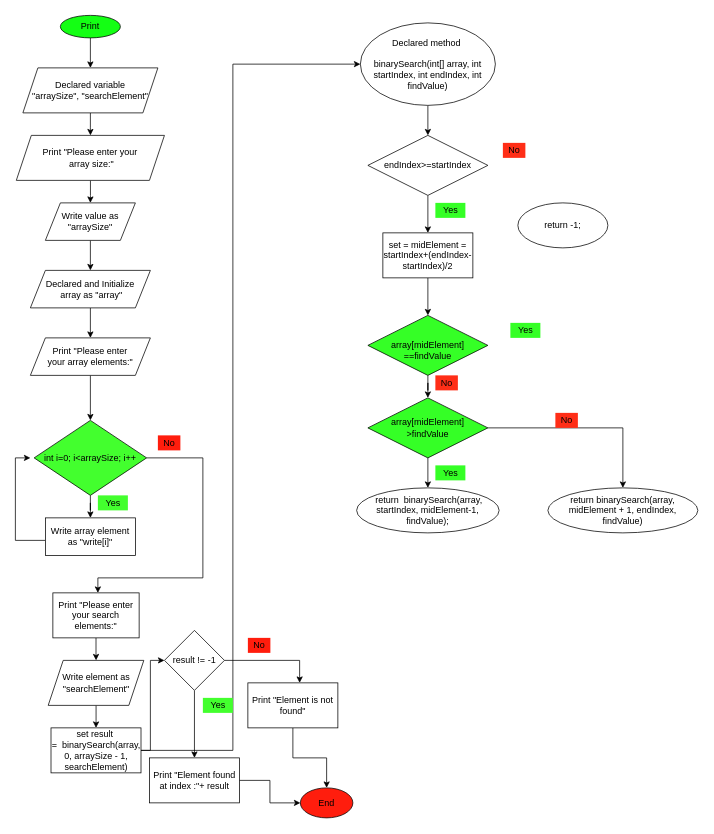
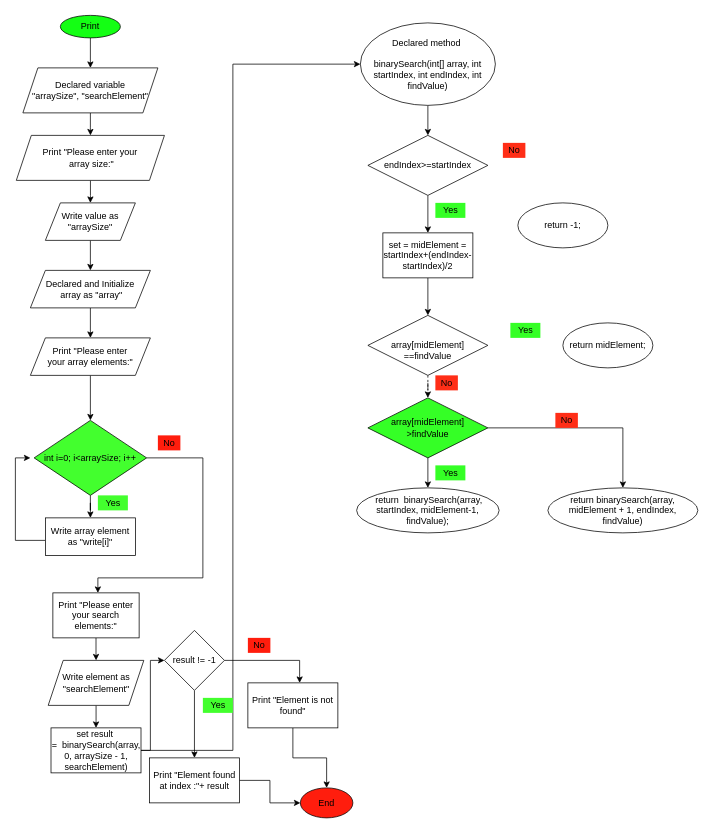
  <mxCell id="0" />
  <mxCell id="1" parent="0" />
  <mxCell id="2" value="" style="edgeStyle=orthogonalEdgeStyle;rounded=0;orthogonalLoop=1;jettySize=auto;html=1;" edge="1" parent="1" source="3" target="5"><mxGeometry relative="1" as="geometry" /></mxCell>
  <mxCell id="3" value="Print" style="ellipse;whiteSpace=wrap;html=1;fillColor=#14FF14;" vertex="1" parent="1"><mxGeometry x="80" y="20" width="80" height="30" as="geometry" /></mxCell>
  <mxCell id="4" value="" style="edgeStyle=orthogonalEdgeStyle;rounded=0;orthogonalLoop=1;jettySize=auto;html=1;" edge="1" parent="1" source="5" target="7"><mxGeometry relative="1" as="geometry" /></mxCell>
  <mxCell id="5" value="Declared variable &lt;br&gt;&quot;arraySize&quot;, &quot;searchElement&quot;" style="shape=parallelogram;perimeter=parallelogramPerimeter;whiteSpace=wrap;html=1;fixedSize=1;fillColor=#FFFFFF;" vertex="1" parent="1"><mxGeometry x="30" y="90" width="180" height="60" as="geometry" /></mxCell>
  <mxCell id="6" value="" style="edgeStyle=orthogonalEdgeStyle;rounded=0;orthogonalLoop=1;jettySize=auto;html=1;" edge="1" parent="1" source="7" target="9"><mxGeometry relative="1" as="geometry" /></mxCell>
  <mxCell id="7" value="Print &quot;Please enter your&lt;br&gt;&amp;nbsp;array size:&quot;" style="shape=parallelogram;perimeter=parallelogramPerimeter;whiteSpace=wrap;html=1;fixedSize=1;fillColor=#FFFFFF;" vertex="1" parent="1"><mxGeometry x="21.25" y="180" width="197.5" height="60" as="geometry" /></mxCell>
  <mxCell id="8" value="" style="edgeStyle=orthogonalEdgeStyle;rounded=0;orthogonalLoop=1;jettySize=auto;html=1;" edge="1" parent="1" source="9" target="11"><mxGeometry relative="1" as="geometry" /></mxCell>
  <mxCell id="9" value="Write value as &quot;arraySize&quot;" style="shape=parallelogram;perimeter=parallelogramPerimeter;whiteSpace=wrap;html=1;fixedSize=1;fillColor=#FFFFFF;" vertex="1" parent="1"><mxGeometry x="60" y="270" width="120" height="50" as="geometry" /></mxCell>
  <mxCell id="10" value="" style="edgeStyle=orthogonalEdgeStyle;rounded=0;orthogonalLoop=1;jettySize=auto;html=1;" edge="1" parent="1" source="11" target="13"><mxGeometry relative="1" as="geometry" /></mxCell>
  <mxCell id="11" value="Declared and Initialize&lt;br&gt;&amp;nbsp;array as &quot;array&quot;" style="shape=parallelogram;perimeter=parallelogramPerimeter;whiteSpace=wrap;html=1;fixedSize=1;fillColor=#FFFFFF;" vertex="1" parent="1"><mxGeometry x="40" y="360" width="160" height="50" as="geometry" /></mxCell>
  <mxCell id="12" value="" style="edgeStyle=orthogonalEdgeStyle;rounded=0;orthogonalLoop=1;jettySize=auto;html=1;" edge="1" parent="1" source="13" target="16"><mxGeometry relative="1" as="geometry" /></mxCell>
  <mxCell id="13" value="Print &quot;Please enter &lt;br&gt;your array elements:&quot;" style="shape=parallelogram;perimeter=parallelogramPerimeter;whiteSpace=wrap;html=1;fixedSize=1;fillColor=#FFFFFF;" vertex="1" parent="1"><mxGeometry x="40" y="450" width="160" height="50" as="geometry" /></mxCell>
  <mxCell id="14" value="" style="edgeStyle=orthogonalEdgeStyle;rounded=0;orthogonalLoop=1;jettySize=auto;html=1;" edge="1" parent="1" source="16" target="18"><mxGeometry relative="1" as="geometry" /></mxCell>
  <mxCell id="15" value="" style="edgeStyle=orthogonalEdgeStyle;rounded=0;orthogonalLoop=1;jettySize=auto;html=1;" edge="1" parent="1" source="16" target="21"><mxGeometry relative="1" as="geometry"><Array as="points"><mxPoint x="270" y="610" /><mxPoint x="270" y="770" /><mxPoint x="130" y="770" /></Array></mxGeometry></mxCell>
  <mxCell id="16" value="int i=0; i&amp;lt;arraySize; i++" style="rhombus;whiteSpace=wrap;html=1;fillColor=#43ff2e;" vertex="1" parent="1"><mxGeometry x="45" y="560" width="150" height="100" as="geometry" /></mxCell>
  <mxCell id="17" style="edgeStyle=orthogonalEdgeStyle;rounded=0;orthogonalLoop=1;jettySize=auto;html=1;" edge="1" parent="1" source="18"><mxGeometry relative="1" as="geometry"><mxPoint x="40" y="610" as="targetPoint" /><Array as="points"><mxPoint x="20" y="720" /><mxPoint x="20" y="610" /></Array></mxGeometry></mxCell>
  <mxCell id="18" value="Write array element as &quot;write[i]&quot;" style="whiteSpace=wrap;html=1;fillColor=#FFFFFF;" vertex="1" parent="1"><mxGeometry x="60" y="690" width="120" height="50" as="geometry" /></mxCell>
  <mxCell id="19" value="Yes" style="text;html=1;align=center;verticalAlign=middle;resizable=0;points=[];autosize=1;strokeColor=none;fillColor=#43FF2E;" vertex="1" parent="1"><mxGeometry x="130" y="660" width="40" height="20" as="geometry" /></mxCell>
  <mxCell id="20" value="" style="edgeStyle=orthogonalEdgeStyle;rounded=0;orthogonalLoop=1;jettySize=auto;html=1;" edge="1" parent="1" source="21" target="23"><mxGeometry relative="1" as="geometry" /></mxCell>
  <mxCell id="21" value="&lt;span&gt;Print &quot;Please enter&lt;/span&gt;&lt;br&gt;&lt;span&gt;your search elements:&quot;&lt;/span&gt;" style="whiteSpace=wrap;html=1;fillColor=#FFFFFF;" vertex="1" parent="1"><mxGeometry x="70" y="790" width="115" height="60" as="geometry" /></mxCell>
  <mxCell id="22" value="" style="edgeStyle=orthogonalEdgeStyle;rounded=0;orthogonalLoop=1;jettySize=auto;html=1;" edge="1" parent="1" source="23" target="26"><mxGeometry relative="1" as="geometry" /></mxCell>
  <mxCell id="23" value="Write element as &quot;searchElement&quot;" style="shape=parallelogram;perimeter=parallelogramPerimeter;whiteSpace=wrap;html=1;fixedSize=1;fillColor=#FFFFFF;" vertex="1" parent="1"><mxGeometry x="63.75" y="880" width="127.5" height="60" as="geometry" /></mxCell>
  <mxCell id="24" value="" style="edgeStyle=orthogonalEdgeStyle;rounded=0;orthogonalLoop=1;jettySize=auto;html=1;" edge="1" parent="1" source="26" target="29"><mxGeometry relative="1" as="geometry"><Array as="points"><mxPoint x="200" y="1000" /><mxPoint x="200" y="880" /></Array></mxGeometry></mxCell>
  <mxCell id="25" style="edgeStyle=orthogonalEdgeStyle;rounded=0;orthogonalLoop=1;jettySize=auto;html=1;entryX=0;entryY=0.5;entryDx=0;entryDy=0;" edge="1" parent="1" source="26" target="39"><mxGeometry relative="1" as="geometry"><Array as="points"><mxPoint x="310" y="1000" /><mxPoint x="310" y="85" /></Array></mxGeometry></mxCell>
  <mxCell id="26" value="set result&amp;nbsp; =&amp;nbsp;&amp;nbsp;binarySearch(array, 0, arraySize - 1, searchElement)" style="whiteSpace=wrap;html=1;fillColor=#FFFFFF;" vertex="1" parent="1"><mxGeometry x="67.5" y="970" width="120" height="60" as="geometry" /></mxCell>
  <mxCell id="27" value="" style="edgeStyle=orthogonalEdgeStyle;rounded=0;orthogonalLoop=1;jettySize=auto;html=1;" edge="1" parent="1" source="29" target="31"><mxGeometry relative="1" as="geometry" /></mxCell>
  <mxCell id="28" style="edgeStyle=orthogonalEdgeStyle;rounded=0;orthogonalLoop=1;jettySize=auto;html=1;exitX=1;exitY=0.5;exitDx=0;exitDy=0;entryX=0.575;entryY=0;entryDx=0;entryDy=0;entryPerimeter=0;" edge="1" parent="1" source="29" target="34"><mxGeometry relative="1" as="geometry"><mxPoint x="400" y="1030" as="targetPoint" /></mxGeometry></mxCell>
  <mxCell id="29" value="result != -1" style="rhombus;whiteSpace=wrap;html=1;fillColor=#FFFFFF;" vertex="1" parent="1"><mxGeometry x="218.75" y="840" width="80" height="80" as="geometry" /></mxCell>
  <mxCell id="30" style="edgeStyle=orthogonalEdgeStyle;rounded=0;orthogonalLoop=1;jettySize=auto;html=1;entryX=0;entryY=0.5;entryDx=0;entryDy=0;" edge="1" parent="1" source="31" target="37"><mxGeometry relative="1" as="geometry" /></mxCell>
  <mxCell id="31" value="Print &quot;Element found at index :&quot;+ result" style="whiteSpace=wrap;html=1;fillColor=#FFFFFF;" vertex="1" parent="1"><mxGeometry x="198.75" y="1010" width="120" height="60" as="geometry" /></mxCell>
  <mxCell id="32" value="Yes" style="text;html=1;align=center;verticalAlign=middle;resizable=0;points=[];autosize=1;strokeColor=none;fillColor=#43FF2E;" vertex="1" parent="1"><mxGeometry x="270" y="930" width="40" height="20" as="geometry" /></mxCell>
  <mxCell id="33" style="edgeStyle=orthogonalEdgeStyle;rounded=0;orthogonalLoop=1;jettySize=auto;html=1;entryX=0.5;entryY=0;entryDx=0;entryDy=0;" edge="1" parent="1" source="34" target="37"><mxGeometry relative="1" as="geometry" /></mxCell>
  <mxCell id="34" value="Print &quot;Element is not found&quot;" style="whiteSpace=wrap;html=1;fillColor=#FFFFFF;" vertex="1" parent="1"><mxGeometry x="330" y="910" width="120" height="60" as="geometry" /></mxCell>
  <mxCell id="35" value="No" style="text;html=1;align=center;verticalAlign=middle;resizable=0;points=[];autosize=1;strokeColor=none;fillColor=#FF1D0D;" vertex="1" parent="1"><mxGeometry x="330" y="850" width="30" height="20" as="geometry" /></mxCell>
  <mxCell id="36" value="No" style="text;html=1;align=center;verticalAlign=middle;resizable=0;points=[];autosize=1;strokeColor=none;fillColor=#FF1D0D;" vertex="1" parent="1"><mxGeometry x="210" y="580" width="30" height="20" as="geometry" /></mxCell>
  <mxCell id="37" value="End" style="ellipse;whiteSpace=wrap;html=1;fillColor=#FF1D0D;" vertex="1" parent="1"><mxGeometry x="400" y="1050" width="70" height="40" as="geometry" /></mxCell>
  <mxCell id="38" value="" style="edgeStyle=orthogonalEdgeStyle;rounded=0;orthogonalLoop=1;jettySize=auto;html=1;" edge="1" parent="1" source="39" target="41"><mxGeometry relative="1" as="geometry" /></mxCell>
  <mxCell id="39" value="Declared method&amp;nbsp;&lt;div&gt;&lt;br&gt;&lt;/div&gt;&lt;div&gt;binarySearch(int[] array, int startIndex, int endIndex, int findValue)&lt;/div&gt;" style="ellipse;whiteSpace=wrap;html=1;fillColor=#FFFFFF;" vertex="1" parent="1"><mxGeometry x="480" y="30" width="180" height="110" as="geometry" /></mxCell>
  <mxCell id="40" value="" style="edgeStyle=orthogonalEdgeStyle;rounded=0;orthogonalLoop=1;jettySize=auto;html=1;" edge="1" parent="1" source="41" target="44"><mxGeometry relative="1" as="geometry" /></mxCell>
  <mxCell id="41" value="endIndex&amp;gt;=startIndex" style="rhombus;whiteSpace=wrap;html=1;fillColor=#FFFFFF;" vertex="1" parent="1"><mxGeometry x="490" y="180" width="160" height="80" as="geometry" /></mxCell>
  <mxCell id="42" value="return -1;" style="ellipse;whiteSpace=wrap;html=1;fillColor=#FFFFFF;" vertex="1" parent="1"><mxGeometry x="690" y="270" width="120" height="60" as="geometry" /></mxCell>
  <mxCell id="43" value="" style="edgeStyle=orthogonalEdgeStyle;rounded=0;orthogonalLoop=1;jettySize=auto;html=1;" edge="1" parent="1" source="44" target="48"><mxGeometry relative="1" as="geometry" /></mxCell>
  <mxCell id="44" value="set =&amp;nbsp;midElement = startIndex+(endIndex-startIndex)/2" style="whiteSpace=wrap;html=1;fillColor=#FFFFFF;" vertex="1" parent="1"><mxGeometry x="510" y="310" width="120" height="60" as="geometry" /></mxCell>
  <mxCell id="45" value="Yes" style="text;html=1;align=center;verticalAlign=middle;resizable=0;points=[];autosize=1;strokeColor=none;fillColor=#35FF26;" vertex="1" parent="1"><mxGeometry x="580" y="270" width="40" height="20" as="geometry" /></mxCell>
  <mxCell id="46" value="No" style="text;html=1;align=center;verticalAlign=middle;resizable=0;points=[];autosize=1;strokeColor=none;fillColor=#FF2E17;" vertex="1" parent="1"><mxGeometry x="670" y="190" width="30" height="20" as="geometry" /></mxCell>
- <mxCell id="47" value="" style="edgeStyle=orthogonalEdgeStyle;rounded=0;orthogonalLoop=1;jettySize=auto;html=1;" edge="1" parent="1" source="48" target="53"><mxGeometry relative="1" as="geometry" /></mxCell>
- <mxCell id="48" value="&lt;div&gt;&lt;br&gt;&lt;/div&gt;&lt;div&gt;array[midElement]&lt;/div&gt;&lt;div&gt;==findValue&lt;/div&gt;" style="rhombus;whiteSpace=wrap;html=1;fillColor=#35ff26;" vertex="1" parent="1"><mxGeometry x="490" y="420" width="160" height="80" as="geometry" /></mxCell>
+ <mxCell id="47" value="" style="edgeStyle=orthogonalEdgeStyle;rounded=0;orthogonalLoop=1;jettySize=auto;html=1;dashed=1;" edge="1" parent="1" source="48" target="53"><mxGeometry relative="1" as="geometry" /></mxCell>
+ <mxCell id="48" value="&lt;div&gt;&lt;br&gt;&lt;/div&gt;&lt;div&gt;array[midElement]&lt;/div&gt;&lt;div&gt;==findValue&lt;/div&gt;" style="rhombus;whiteSpace=wrap;html=1;fillColor=#FFFFFF;" vertex="1" parent="1"><mxGeometry x="490" y="420" width="160" height="80" as="geometry" /></mxCell>
+ <mxCell id="49" value="return midElement;" style="ellipse;whiteSpace=wrap;html=1;fillColor=#FFFFFF;" vertex="1" parent="1"><mxGeometry x="750" y="430" width="120" height="60" as="geometry" /></mxCell>
  <mxCell id="50" value="Yes" style="text;html=1;align=center;verticalAlign=middle;resizable=0;points=[];autosize=1;strokeColor=none;fillColor=#35FF26;" vertex="1" parent="1"><mxGeometry x="680" y="430" width="40" height="20" as="geometry" /></mxCell>
  <mxCell id="51" value="" style="edgeStyle=orthogonalEdgeStyle;rounded=0;orthogonalLoop=1;jettySize=auto;html=1;" edge="1" parent="1" source="53" target="55"><mxGeometry relative="1" as="geometry" /></mxCell>
  <mxCell id="52" value="" style="edgeStyle=orthogonalEdgeStyle;rounded=0;orthogonalLoop=1;jettySize=auto;html=1;" edge="1" parent="1" source="53" target="57"><mxGeometry relative="1" as="geometry" /></mxCell>
  <mxCell id="53" value="array[midElement]&lt;br&gt;&amp;gt;findValue" style="rhombus;whiteSpace=wrap;html=1;fillColor=#35ff26;" vertex="1" parent="1"><mxGeometry x="490" y="530" width="160" height="80" as="geometry" /></mxCell>
  <mxCell id="54" value="No" style="text;html=1;align=center;verticalAlign=middle;resizable=0;points=[];autosize=1;strokeColor=none;fillColor=#FF2E17;" vertex="1" parent="1"><mxGeometry x="580" y="500" width="30" height="20" as="geometry" /></mxCell>
  <mxCell id="55" value="&amp;nbsp;return&amp;nbsp; binarySearch(array, startIndex, midElement-1, findValue);" style="ellipse;whiteSpace=wrap;html=1;fillColor=#FFFFFF;" vertex="1" parent="1"><mxGeometry x="475" y="650" width="190" height="60" as="geometry" /></mxCell>
  <mxCell id="56" value="Yes" style="text;html=1;align=center;verticalAlign=middle;resizable=0;points=[];autosize=1;strokeColor=none;fillColor=#35FF26;" vertex="1" parent="1"><mxGeometry x="580" y="620" width="40" height="20" as="geometry" /></mxCell>
  <mxCell id="57" value="return binarySearch(array, midElement + 1, endIndex, findValue)" style="ellipse;whiteSpace=wrap;html=1;fillColor=#FFFFFF;" vertex="1" parent="1"><mxGeometry x="730" y="650" width="200" height="60" as="geometry" /></mxCell>
  <mxCell id="58" value="No" style="text;html=1;align=center;verticalAlign=middle;resizable=0;points=[];autosize=1;strokeColor=none;fillColor=#FF2E17;" vertex="1" parent="1"><mxGeometry x="740" y="550" width="30" height="20" as="geometry" /></mxCell>
